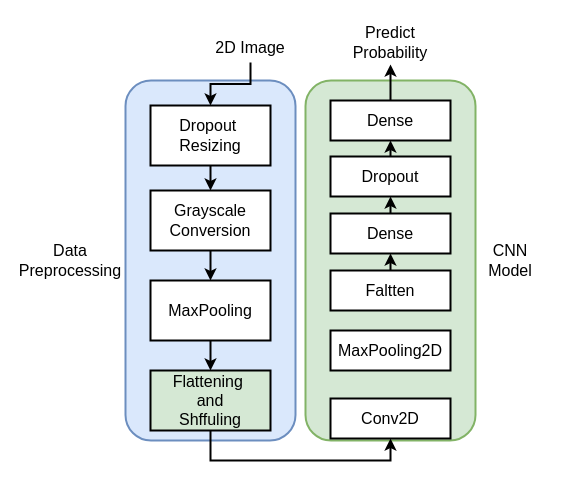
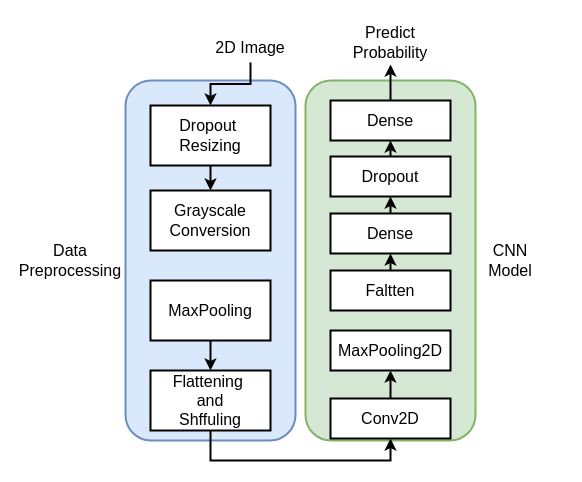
  <mxCell id="0" />
  <mxCell id="1" parent="0" />
  <mxCell id="2" value="" style="rounded=1;whiteSpace=wrap;html=1;strokeWidth=2;fillColor=#d5e8d4;strokeColor=#82b366;" vertex="1" parent="1"><mxGeometry x="305" y="80" width="170" height="360" as="geometry" /></mxCell>
  <mxCell id="3" value="" style="rounded=1;whiteSpace=wrap;html=1;strokeWidth=2;fillColor=#dae8fc;strokeColor=#6c8ebf;" vertex="1" parent="1"><mxGeometry x="125" y="80" width="170" height="360" as="geometry" /></mxCell>
  <mxCell id="4" style="edgeStyle=orthogonalEdgeStyle;rounded=0;orthogonalLoop=1;jettySize=auto;html=1;exitX=0.5;exitY=1;exitDx=0;exitDy=0;entryX=0.5;entryY=0;entryDx=0;entryDy=0;strokeWidth=2;" edge="1" parent="1" source="5" target="7"><mxGeometry relative="1" as="geometry" /></mxCell>
  <mxCell id="5" value="&lt;font style=&quot;font-size: 16px;&quot;&gt;2D Image&lt;/font&gt;" style="text;html=1;align=center;verticalAlign=middle;whiteSpace=wrap;rounded=0;" vertex="1" parent="1"><mxGeometry x="200" y="32" width="100" height="30" as="geometry" /></mxCell>
  <mxCell id="6" style="edgeStyle=orthogonalEdgeStyle;rounded=0;orthogonalLoop=1;jettySize=auto;html=1;exitX=0.5;exitY=1;exitDx=0;exitDy=0;entryX=0.5;entryY=0;entryDx=0;entryDy=0;strokeWidth=2;" edge="1" parent="1" source="7" target="9"><mxGeometry relative="1" as="geometry" /></mxCell>
  <mxCell id="7" value="&lt;font style=&quot;font-size: 16px;&quot;&gt;Dropout&amp;nbsp;&lt;/font&gt;&lt;div&gt;&lt;font style=&quot;font-size: 16px;&quot;&gt;Resizing&lt;/font&gt;&lt;/div&gt;" style="rounded=0;whiteSpace=wrap;html=1;strokeWidth=2;" vertex="1" parent="1"><mxGeometry x="150" y="105" width="120" height="60" as="geometry" /></mxCell>
- <mxCell id="8" style="edgeStyle=orthogonalEdgeStyle;rounded=0;orthogonalLoop=1;jettySize=auto;html=1;exitX=0.5;exitY=1;exitDx=0;exitDy=0;entryX=0.5;entryY=0;entryDx=0;entryDy=0;strokeWidth=2;" edge="1" parent="1" source="9" target="11"><mxGeometry relative="1" as="geometry" /></mxCell>
  <mxCell id="9" value="&lt;font style=&quot;font-size: 16px;&quot;&gt;Grayscale&lt;/font&gt;&lt;div&gt;&lt;font style=&quot;font-size: 16px;&quot;&gt;Conversion&lt;/font&gt;&lt;/div&gt;" style="rounded=0;whiteSpace=wrap;html=1;strokeWidth=2;" vertex="1" parent="1"><mxGeometry x="150" y="190" width="120" height="60" as="geometry" /></mxCell>
  <mxCell id="10" style="edgeStyle=orthogonalEdgeStyle;rounded=0;orthogonalLoop=1;jettySize=auto;html=1;exitX=0.5;exitY=1;exitDx=0;exitDy=0;entryX=0.5;entryY=0;entryDx=0;entryDy=0;strokeWidth=2;" edge="1" parent="1" source="11" target="13"><mxGeometry relative="1" as="geometry" /></mxCell>
  <mxCell id="11" value="&lt;span style=&quot;font-size: 16px;&quot;&gt;MaxPooling&lt;/span&gt;" style="rounded=0;whiteSpace=wrap;html=1;strokeWidth=2;" vertex="1" parent="1"><mxGeometry x="150" y="280" width="120" height="60" as="geometry" /></mxCell>
  <mxCell id="12" style="edgeStyle=orthogonalEdgeStyle;rounded=0;orthogonalLoop=1;jettySize=auto;html=1;exitX=0.5;exitY=1;exitDx=0;exitDy=0;entryX=0.5;entryY=1;entryDx=0;entryDy=0;strokeWidth=2;" edge="1" parent="1" source="13" target="15"><mxGeometry relative="1" as="geometry"><Array as="points"><mxPoint x="210" y="460" /><mxPoint x="390" y="460" /></Array></mxGeometry></mxCell>
- <mxCell id="13" value="&lt;span style=&quot;font-size: 16px;&quot;&gt;Flattening&amp;nbsp;&lt;/span&gt;&lt;div&gt;&lt;span style=&quot;font-size: 16px;&quot;&gt;and&lt;/span&gt;&lt;/div&gt;&lt;div&gt;&lt;span style=&quot;font-size: 16px;&quot;&gt;Shffuling&lt;/span&gt;&lt;/div&gt;" style="rounded=0;whiteSpace=wrap;html=1;strokeWidth=2;fillColor=#d5e8d4;" vertex="1" parent="1"><mxGeometry x="150" y="370" width="120" height="60" as="geometry" /></mxCell>
+ <mxCell id="13" value="&lt;span style=&quot;font-size: 16px;&quot;&gt;Flattening&amp;nbsp;&lt;/span&gt;&lt;div&gt;&lt;span style=&quot;font-size: 16px;&quot;&gt;and&lt;/span&gt;&lt;/div&gt;&lt;div&gt;&lt;span style=&quot;font-size: 16px;&quot;&gt;Shffuling&lt;/span&gt;&lt;/div&gt;" style="rounded=0;whiteSpace=wrap;html=1;strokeWidth=2;" vertex="1" parent="1"><mxGeometry x="150" y="370" width="120" height="60" as="geometry" /></mxCell>
+ <mxCell id="14" style="edgeStyle=orthogonalEdgeStyle;rounded=0;orthogonalLoop=1;jettySize=auto;html=1;exitX=0.5;exitY=0;exitDx=0;exitDy=0;entryX=0.5;entryY=1;entryDx=0;entryDy=0;strokeWidth=2;" edge="1" parent="1" source="15" target="19"><mxGeometry relative="1" as="geometry" /></mxCell>
  <mxCell id="15" value="&lt;span style=&quot;font-size: 16px;&quot;&gt;Conv2D&lt;/span&gt;" style="rounded=0;whiteSpace=wrap;html=1;strokeWidth=2;" vertex="1" parent="1"><mxGeometry x="330" y="398" width="120" height="40" as="geometry" /></mxCell>
  <mxCell id="16" value="&lt;font style=&quot;font-size: 16px;&quot;&gt;Predict Probability&lt;/font&gt;" style="text;html=1;align=center;verticalAlign=middle;whiteSpace=wrap;rounded=0;" vertex="1" parent="1"><mxGeometry x="340" y="20" width="100" height="44" as="geometry" /></mxCell>
  <mxCell id="17" value="&lt;font style=&quot;font-size: 16px;&quot;&gt;Data&lt;/font&gt;&lt;div&gt;&lt;font style=&quot;font-size: 16px;&quot;&gt;Preprocessing&lt;/font&gt;&lt;/div&gt;" style="text;html=1;align=center;verticalAlign=middle;whiteSpace=wrap;rounded=0;" vertex="1" parent="1"><mxGeometry x="20" y="245" width="100" height="30" as="geometry" /></mxCell>
  <mxCell id="18" value="&lt;span style=&quot;font-size: 16px;&quot;&gt;CNN&lt;/span&gt;&lt;div&gt;&lt;span style=&quot;font-size: 16px;&quot;&gt;Model&lt;/span&gt;&lt;/div&gt;" style="text;html=1;align=center;verticalAlign=middle;whiteSpace=wrap;rounded=0;" vertex="1" parent="1"><mxGeometry x="460" y="245" width="100" height="30" as="geometry" /></mxCell>
  <mxCell id="19" value="&lt;span style=&quot;font-size: 16px;&quot;&gt;MaxPooling2D&lt;/span&gt;" style="rounded=0;whiteSpace=wrap;html=1;strokeWidth=2;" vertex="1" parent="1"><mxGeometry x="330" y="330" width="120" height="40" as="geometry" /></mxCell>
  <mxCell id="20" style="edgeStyle=orthogonalEdgeStyle;rounded=0;orthogonalLoop=1;jettySize=auto;html=1;exitX=0.5;exitY=0;exitDx=0;exitDy=0;entryX=0.5;entryY=1;entryDx=0;entryDy=0;strokeWidth=2;" edge="1" parent="1" source="21" target="23"><mxGeometry relative="1" as="geometry" /></mxCell>
  <mxCell id="21" value="&lt;span style=&quot;font-size: 16px;&quot;&gt;Faltten&lt;/span&gt;" style="rounded=0;whiteSpace=wrap;html=1;strokeWidth=2;" vertex="1" parent="1"><mxGeometry x="330" y="270" width="120" height="40" as="geometry" /></mxCell>
  <mxCell id="22" style="edgeStyle=orthogonalEdgeStyle;rounded=0;orthogonalLoop=1;jettySize=auto;html=1;exitX=0.5;exitY=0;exitDx=0;exitDy=0;entryX=0.5;entryY=1;entryDx=0;entryDy=0;strokeWidth=2;" edge="1" parent="1" source="23" target="25"><mxGeometry relative="1" as="geometry" /></mxCell>
  <mxCell id="23" value="&lt;span style=&quot;font-size: 16px;&quot;&gt;Dense&lt;/span&gt;" style="rounded=0;whiteSpace=wrap;html=1;strokeWidth=2;" vertex="1" parent="1"><mxGeometry x="330" y="213" width="120" height="40" as="geometry" /></mxCell>
  <mxCell id="24" style="edgeStyle=orthogonalEdgeStyle;rounded=0;orthogonalLoop=1;jettySize=auto;html=1;exitX=0.5;exitY=0;exitDx=0;exitDy=0;entryX=0.5;entryY=1;entryDx=0;entryDy=0;strokeWidth=2;" edge="1" parent="1" source="25" target="27"><mxGeometry relative="1" as="geometry" /></mxCell>
  <mxCell id="25" value="&lt;span style=&quot;font-size: 16px;&quot;&gt;Dropout&lt;/span&gt;" style="rounded=0;whiteSpace=wrap;html=1;strokeWidth=2;" vertex="1" parent="1"><mxGeometry x="330" y="156" width="120" height="40" as="geometry" /></mxCell>
  <mxCell id="26" style="edgeStyle=orthogonalEdgeStyle;rounded=0;orthogonalLoop=1;jettySize=auto;html=1;exitX=0.5;exitY=0;exitDx=0;exitDy=0;entryX=0.5;entryY=1;entryDx=0;entryDy=0;strokeWidth=2;" edge="1" parent="1" source="27" target="16"><mxGeometry relative="1" as="geometry" /></mxCell>
  <mxCell id="27" value="&lt;span style=&quot;font-size: 16px;&quot;&gt;Dense&lt;/span&gt;" style="rounded=0;whiteSpace=wrap;html=1;strokeWidth=2;" vertex="1" parent="1"><mxGeometry x="330" y="100" width="120" height="40" as="geometry" /></mxCell>
